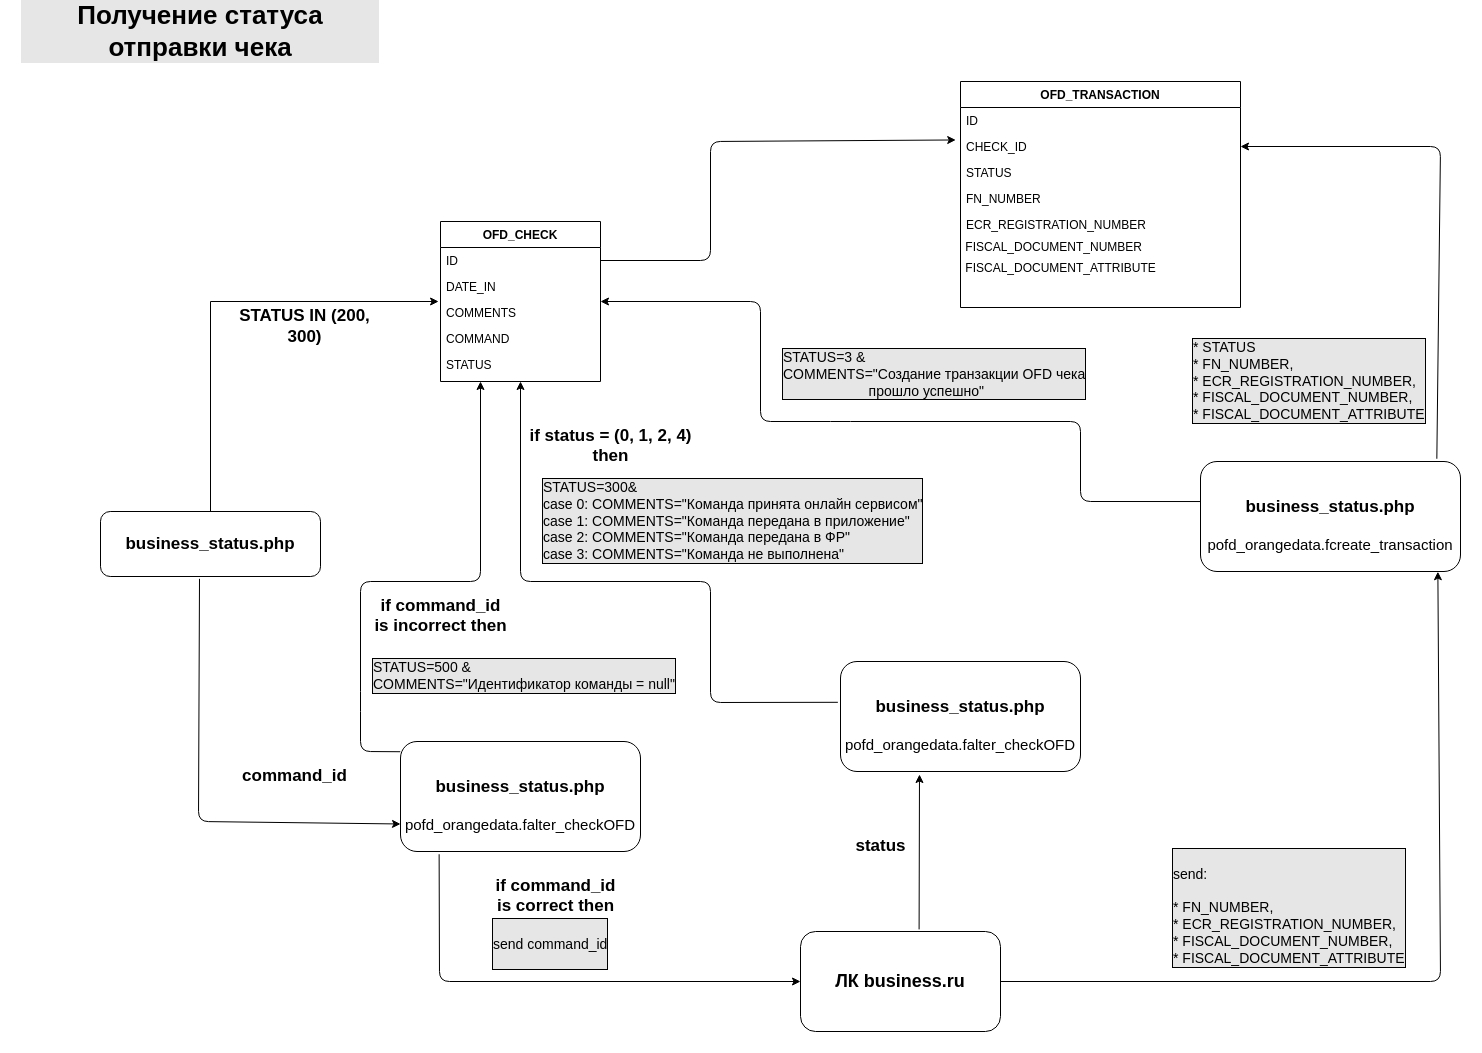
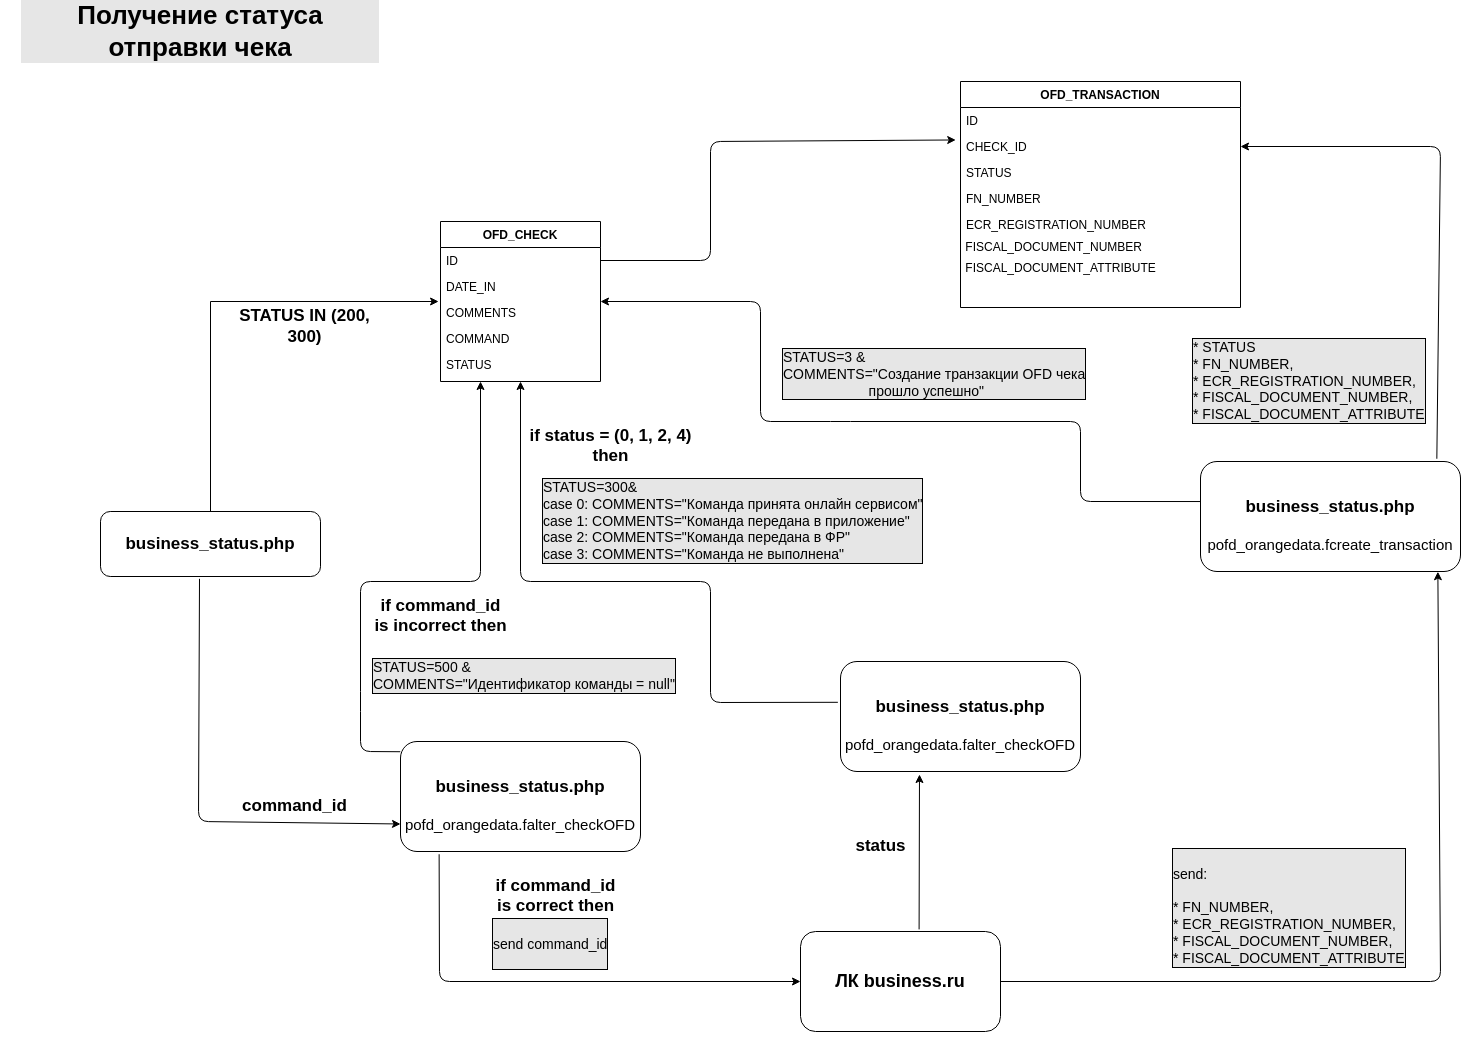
  <mxCell id="0" />
  <mxCell id="1" parent="0" />
  <mxCell id="2" style="edgeStyle=orthogonalEdgeStyle;rounded=0;orthogonalLoop=1;jettySize=auto;html=1;exitX=0.5;exitY=0;exitDx=0;exitDy=0;entryX=-0.012;entryY=0.077;entryDx=0;entryDy=0;entryPerimeter=0;fontSize=12;" parent="1" source="3" target="42" edge="1"><mxGeometry relative="1" as="geometry" /></mxCell>
  <mxCell id="3" value="&lt;div&gt;&lt;br&gt;&lt;/div&gt;&lt;div&gt;&lt;font size=&quot;1&quot;&gt;&lt;b style=&quot;font-size: 17px&quot;&gt;business_status.php&lt;/b&gt;&lt;/font&gt;&lt;/div&gt;&lt;div&gt;&lt;br&gt;&lt;/div&gt;" style="rounded=1;whiteSpace=wrap;html=1;fontSize=15;" parent="1" vertex="1"><mxGeometry x="100" y="510" width="220" height="65" as="geometry" /></mxCell>
  <mxCell id="4" value="&lt;div style=&quot;font-size: 18px&quot;&gt;&lt;b&gt;ЛК business.ru&lt;/b&gt;&lt;/div&gt;" style="rounded=1;whiteSpace=wrap;html=1;fontSize=15;" parent="1" vertex="1"><mxGeometry x="800" y="930" width="200" height="100" as="geometry" /></mxCell>
  <mxCell id="5" value="&lt;div style=&quot;font-size: 26px&quot;&gt;Получение статуса отправки чека&lt;/div&gt;" style="text;html=1;strokeColor=none;fillColor=none;align=center;verticalAlign=middle;whiteSpace=wrap;rounded=0;labelBackgroundColor=#E6E6E6;fontSize=26;fontStyle=1" parent="1" vertex="1"><mxGeometry x="20" y="20" width="360" height="20" as="geometry" /></mxCell>
  <mxCell id="6" value="" style="endArrow=classic;html=1;fontSize=12;exitX=1;exitY=0.5;exitDx=0;exitDy=0;entryX=-0.017;entryY=0.249;entryDx=0;entryDy=0;entryPerimeter=0;" parent="1" source="40" target="33" edge="1"><mxGeometry width="50" height="50" relative="1" as="geometry"><mxPoint x="790" y="270" as="sourcePoint" /><mxPoint x="840" y="220" as="targetPoint" /><Array as="points"><mxPoint x="710" y="259" /><mxPoint x="710" y="140" /></Array></mxGeometry></mxCell>
  <mxCell id="7" value="STATUS&#10;" style="text;align=left;verticalAlign=top;spacingLeft=4;spacingRight=4;overflow=hidden;rotatable=0;points=[[0,0.5],[1,0.5]];portConstraint=eastwest;rounded=0;shadow=0;html=0;" parent="1" vertex="1"><mxGeometry x="440" y="350" width="160" height="26" as="geometry" /></mxCell>
  <mxCell id="8" value="STATUS IN (200, 300)" style="text;html=1;strokeColor=none;fillColor=none;align=center;verticalAlign=middle;whiteSpace=wrap;rounded=0;labelBackgroundColor=none;fontSize=17;fontStyle=1" parent="1" vertex="1"><mxGeometry x="219" y="300" width="171" height="50" as="geometry" /></mxCell>
  <mxCell id="9" value="&lt;div&gt;&lt;br&gt;&lt;/div&gt;&lt;div&gt;&lt;font size=&quot;1&quot;&gt;&lt;b style=&quot;font-size: 17px&quot;&gt;business_status.php&lt;/b&gt;&lt;/font&gt;&lt;/div&gt;&lt;div&gt;&lt;br&gt;&lt;/div&gt;&lt;div&gt;pofd_orangedata.falter_checkOFD&lt;br&gt;&lt;/div&gt;" style="rounded=1;whiteSpace=wrap;html=1;fontSize=15;" parent="1" vertex="1"><mxGeometry x="400" y="740" width="240" height="110" as="geometry" /></mxCell>
  <mxCell id="10" value="" style="endArrow=classic;html=1;fontSize=17;exitX=0.45;exitY=1.036;exitDx=0;exitDy=0;exitPerimeter=0;entryX=0;entryY=0.75;entryDx=0;entryDy=0;" parent="1" source="3" target="9" edge="1"><mxGeometry width="50" height="50" relative="1" as="geometry"><mxPoint x="420" y="790" as="sourcePoint" /><mxPoint x="470" y="740" as="targetPoint" /><Array as="points"><mxPoint x="198" y="820" /></Array></mxGeometry></mxCell>
- <mxCell id="11" value="command_id" style="text;html=1;align=center;verticalAlign=middle;resizable=0;points=[];autosize=1;fontSize=17;fontStyle=1" parent="1" vertex="1"><mxGeometry x="239" y="760" width="110" height="30" as="geometry" /></mxCell>
+ <mxCell id="11" value="command_id" style="text;html=1;align=center;verticalAlign=middle;resizable=0;points=[];autosize=1;fontSize=17;fontStyle=1" parent="1" vertex="1"><mxGeometry x="239" y="790" width="110" height="30" as="geometry" /></mxCell>
  <mxCell id="12" value="" style="endArrow=classic;html=1;fontSize=17;exitX=-0.001;exitY=0.093;exitDx=0;exitDy=0;exitPerimeter=0;entryX=0.25;entryY=1;entryDx=0;entryDy=0;" parent="1" source="9" target="39" edge="1"><mxGeometry width="50" height="50" relative="1" as="geometry"><mxPoint x="420" y="670" as="sourcePoint" /><mxPoint x="470" y="620" as="targetPoint" /><Array as="points"><mxPoint x="360" y="750" /><mxPoint x="360" y="700" /><mxPoint x="360" y="580" /><mxPoint x="480" y="580" /></Array></mxGeometry></mxCell>
  <mxCell id="13" value="&lt;div&gt;&lt;b&gt;if command_id &lt;br&gt;&lt;/b&gt;&lt;/div&gt;&lt;div&gt;&lt;b&gt;is incorrect then&lt;/b&gt;&lt;/div&gt;&lt;div&gt;&lt;b&gt;&lt;br&gt;&lt;/b&gt;&lt;/div&gt;" style="text;html=1;align=center;verticalAlign=middle;resizable=0;points=[];autosize=1;fontSize=17;" parent="1" vertex="1"><mxGeometry x="370" y="590" width="140" height="70" as="geometry" /></mxCell>
  <mxCell id="14" value="&lt;div style=&quot;font-size: 14px&quot;&gt;&lt;span&gt;&lt;font style=&quot;font-size: 14px&quot;&gt;STATUS=500 &amp;amp; &lt;br&gt;&lt;/font&gt;&lt;/span&gt;&lt;/div&gt;&lt;div style=&quot;font-size: 14px&quot;&gt;&lt;span&gt;&lt;font style=&quot;font-size: 14px&quot;&gt;COMMENTS=&quot;Идентификатор команды = null&quot; &lt;/font&gt;&lt;/span&gt;&lt;br style=&quot;font-size: 14px&quot;&gt;&lt;span&gt;&lt;/span&gt;&lt;/div&gt;&lt;div style=&quot;font-size: 14px&quot;&gt;&lt;span&gt;&lt;/span&gt;&lt;/div&gt;" style="text;html=1;fontSize=14;align=left;labelBackgroundColor=#E6E6E6;labelBorderColor=#000000;" parent="1" vertex="1"><mxGeometry x="370" y="650" width="390" height="40" as="geometry" /></mxCell>
  <mxCell id="15" value="" style="endArrow=classic;html=1;fontSize=17;exitX=0.161;exitY=1.025;exitDx=0;exitDy=0;exitPerimeter=0;" parent="1" source="9" edge="1"><mxGeometry width="50" height="50" relative="1" as="geometry"><mxPoint x="480" y="770" as="sourcePoint" /><mxPoint x="800" y="980" as="targetPoint" /><Array as="points"><mxPoint x="439" y="980" /></Array></mxGeometry></mxCell>
  <mxCell id="16" value="&lt;div&gt;&lt;b&gt;if command_id &lt;br&gt;&lt;/b&gt;&lt;/div&gt;&lt;div&gt;&lt;b&gt;is correct then&lt;/b&gt;&lt;/div&gt;&lt;div&gt;&lt;b&gt;&lt;br&gt;&lt;/b&gt;&lt;/div&gt;" style="text;html=1;align=center;verticalAlign=middle;resizable=0;points=[];autosize=1;fontSize=17;" parent="1" vertex="1"><mxGeometry x="490" y="870" width="130" height="70" as="geometry" /></mxCell>
  <mxCell id="17" value="&lt;div&gt;&lt;br&gt;&lt;/div&gt;&lt;div&gt;send command_id&lt;/div&gt;&lt;div&gt;&lt;br&gt;&lt;/div&gt;" style="text;html=1;fontSize=14;align=left;labelBackgroundColor=#E6E6E6;labelBorderColor=#000000;" parent="1" vertex="1"><mxGeometry x="490" y="910" width="390" height="40" as="geometry" /></mxCell>
  <mxCell id="18" value="&lt;div&gt;&lt;br&gt;&lt;/div&gt;&lt;div&gt;&lt;font size=&quot;1&quot;&gt;&lt;b style=&quot;font-size: 17px&quot;&gt;business_status.php&lt;/b&gt;&lt;/font&gt;&lt;/div&gt;&lt;div&gt;&lt;br&gt;&lt;/div&gt;&lt;div&gt;pofd_orangedata.falter_checkOFD&lt;br&gt;&lt;/div&gt;" style="rounded=1;whiteSpace=wrap;html=1;fontSize=15;" parent="1" vertex="1"><mxGeometry x="840" y="660" width="240" height="110" as="geometry" /></mxCell>
  <mxCell id="19" value="" style="endArrow=classic;html=1;fontSize=17;exitX=0.593;exitY=-0.021;exitDx=0;exitDy=0;exitPerimeter=0;" parent="1" source="4" edge="1"><mxGeometry width="50" height="50" relative="1" as="geometry"><mxPoint x="870" y="860" as="sourcePoint" /><mxPoint x="919" y="773" as="targetPoint" /></mxGeometry></mxCell>
  <mxCell id="20" value="&lt;div&gt;&lt;b&gt;status&lt;/b&gt;&lt;/div&gt;" style="text;html=1;align=center;verticalAlign=middle;resizable=0;points=[];autosize=1;fontSize=17;" parent="1" vertex="1"><mxGeometry x="850" y="830" width="60" height="30" as="geometry" /></mxCell>
  <mxCell id="21" value="" style="endArrow=classic;html=1;fontSize=17;exitX=-0.011;exitY=0.371;exitDx=0;exitDy=0;exitPerimeter=0;entryX=0.5;entryY=1;entryDx=0;entryDy=0;" parent="1" source="18" target="39" edge="1"><mxGeometry width="50" height="50" relative="1" as="geometry"><mxPoint x="870" y="550" as="sourcePoint" /><mxPoint x="920" y="500" as="targetPoint" /><Array as="points"><mxPoint x="710" y="701" /><mxPoint x="710" y="580" /><mxPoint x="520" y="580" /></Array></mxGeometry></mxCell>
  <mxCell id="22" value="&lt;div&gt;STATUS=300&amp;amp;&lt;/div&gt;&lt;div&gt;case 0: COMMENTS=&quot;Команда принята онлайн сервисом&quot;&lt;/div&gt;&lt;div&gt;case 1: COMMENTS=&quot;Команда передана в приложение&quot;&lt;/div&gt;&lt;div&gt;case 2: COMMENTS=&quot;Команда передана в ФР&quot;&lt;/div&gt;&lt;div&gt;case 3: COMMENTS=&quot;Команда не выполнена&quot;&lt;br&gt;&lt;/div&gt;" style="text;html=1;fontSize=14;align=left;labelBackgroundColor=#E6E6E6;labelBorderColor=#000000;" parent="1" vertex="1"><mxGeometry x="540" y="470" width="390" height="40" as="geometry" /></mxCell>
  <mxCell id="23" value="&lt;div&gt;&lt;b&gt;if status = (0, 1, 2, 4)&lt;/b&gt;&lt;/div&gt;&lt;div&gt;&lt;b&gt;then&lt;/b&gt;&lt;/div&gt;&lt;div&gt;&lt;b&gt;&lt;br&gt;&lt;/b&gt;&lt;/div&gt;" style="text;html=1;align=center;verticalAlign=middle;resizable=0;points=[];autosize=1;fontSize=17;" parent="1" vertex="1"><mxGeometry x="520" y="420" width="180" height="70" as="geometry" /></mxCell>
  <mxCell id="24" value="&lt;div&gt;&lt;br&gt;&lt;/div&gt;&lt;div&gt;&lt;font size=&quot;1&quot;&gt;&lt;b style=&quot;font-size: 17px&quot;&gt;business_status.php&lt;/b&gt;&lt;/font&gt;&lt;/div&gt;&lt;div&gt;&lt;br&gt;&lt;/div&gt;&lt;div&gt;pofd_orangedata.fcreate_transaction&lt;br&gt;&lt;/div&gt;" style="rounded=1;whiteSpace=wrap;html=1;fontSize=15;" parent="1" vertex="1"><mxGeometry x="1200" y="460" width="260" height="110" as="geometry" /></mxCell>
  <mxCell id="25" value="" style="endArrow=classic;html=1;fontSize=17;exitX=1;exitY=0.5;exitDx=0;exitDy=0;entryX=0.913;entryY=1.002;entryDx=0;entryDy=0;entryPerimeter=0;" parent="1" source="4" target="24" edge="1"><mxGeometry width="50" height="50" relative="1" as="geometry"><mxPoint x="1050" y="820" as="sourcePoint" /><mxPoint x="1403" y="570" as="targetPoint" /><Array as="points"><mxPoint x="1440" y="980" /></Array></mxGeometry></mxCell>
  <mxCell id="26" value="&lt;div&gt;&lt;br&gt;&lt;/div&gt;&lt;div&gt;send: &lt;br&gt;&lt;/div&gt;&lt;div&gt;&lt;br&gt;* FN_NUMBER,&lt;/div&gt;&lt;div&gt;* ECR_REGISTRATION_NUMBER,&lt;/div&gt;&lt;div&gt;* FISCAL_DOCUMENT_NUMBER,&lt;/div&gt;&lt;div&gt;* FISCAL_DOCUMENT_ATTRIBUTE&lt;br&gt;&lt;/div&gt;" style="text;html=1;fontSize=14;align=left;labelBackgroundColor=#E6E6E6;labelBorderColor=#000000;" parent="1" vertex="1"><mxGeometry x="1170" y="840" width="70" height="120" as="geometry" /></mxCell>
  <mxCell id="27" value="&lt;div&gt;* STATUS&lt;br&gt;* FN_NUMBER,&lt;/div&gt;&lt;div&gt;* ECR_REGISTRATION_NUMBER,&lt;/div&gt;&lt;div&gt;* FISCAL_DOCUMENT_NUMBER,&lt;/div&gt;&lt;div&gt;* FISCAL_DOCUMENT_ATTRIBUTE&lt;br&gt;&lt;/div&gt;" style="text;html=1;fontSize=14;align=left;labelBackgroundColor=#E6E6E6;labelBorderColor=#000000;" parent="1" vertex="1"><mxGeometry x="1190" y="330" width="70" height="120" as="geometry" /></mxCell>
  <mxCell id="28" value="" style="endArrow=classic;html=1;fontSize=17;exitX=0.909;exitY=-0.025;exitDx=0;exitDy=0;exitPerimeter=0;entryX=1;entryY=0.5;entryDx=0;entryDy=0;" parent="1" source="24" target="33" edge="1"><mxGeometry width="50" height="50" relative="1" as="geometry"><mxPoint x="1110" y="380" as="sourcePoint" /><mxPoint x="1436" y="140" as="targetPoint" /><Array as="points"><mxPoint x="1440" y="145" /></Array></mxGeometry></mxCell>
  <mxCell id="29" value="" style="endArrow=classic;html=1;fontSize=17;exitX=0;exitY=0.364;exitDx=0;exitDy=0;exitPerimeter=0;" parent="1" source="24" edge="1"><mxGeometry width="50" height="50" relative="1" as="geometry"><mxPoint x="1000" y="500" as="sourcePoint" /><mxPoint x="600" y="300" as="targetPoint" /><Array as="points"><mxPoint x="1080" y="500" /><mxPoint x="1080" y="420" /><mxPoint x="840" y="420" /><mxPoint x="760" y="420" /><mxPoint x="760" y="300" /></Array></mxGeometry></mxCell>
  <mxCell id="30" value="&lt;div&gt;STATUS=3 &amp;amp; &lt;br&gt;&lt;/div&gt;&lt;div&gt;COMMENTS=&quot;Создание транзакции OFD чека &lt;br&gt;&lt;/div&gt;&lt;div&gt;&amp;nbsp;&amp;nbsp;&amp;nbsp;&amp;nbsp;&amp;nbsp;&amp;nbsp;&amp;nbsp;&amp;nbsp;&amp;nbsp;&amp;nbsp;&amp;nbsp;&amp;nbsp;&amp;nbsp;&amp;nbsp;&amp;nbsp;&amp;nbsp;&amp;nbsp;&amp;nbsp;&amp;nbsp;&amp;nbsp;&amp;nbsp; прошло успешно&quot;&lt;/div&gt;" style="text;html=1;fontSize=14;align=left;labelBackgroundColor=#E6E6E6;labelBorderColor=#000000;" parent="1" vertex="1"><mxGeometry x="780" y="340" width="70" height="120" as="geometry" /></mxCell>
  <mxCell id="31" value="OFD_TRANSACTION&#10;" style="swimlane;fontStyle=1;align=center;verticalAlign=top;childLayout=stackLayout;horizontal=1;startSize=26;horizontalStack=0;resizeParent=1;resizeLast=0;collapsible=1;marginBottom=0;rounded=0;shadow=0;strokeWidth=1;" parent="1" vertex="1"><mxGeometry x="960" y="80" width="280" height="226" as="geometry"><mxRectangle x="230" y="140" width="160" height="26" as="alternateBounds" /></mxGeometry></mxCell>
  <mxCell id="32" value="ID" style="text;align=left;verticalAlign=top;spacingLeft=4;spacingRight=4;overflow=hidden;rotatable=0;points=[[0,0.5],[1,0.5]];portConstraint=eastwest;" parent="31" vertex="1"><mxGeometry y="26" width="280" height="26" as="geometry" /></mxCell>
  <mxCell id="33" value="CHECK_ID" style="text;align=left;verticalAlign=top;spacingLeft=4;spacingRight=4;overflow=hidden;rotatable=0;points=[[0,0.5],[1,0.5]];portConstraint=eastwest;rounded=0;shadow=0;html=0;" parent="31" vertex="1"><mxGeometry y="52" width="280" height="26" as="geometry" /></mxCell>
  <mxCell id="34" value="STATUS" style="text;align=left;verticalAlign=top;spacingLeft=4;spacingRight=4;overflow=hidden;rotatable=0;points=[[0,0.5],[1,0.5]];portConstraint=eastwest;rounded=0;shadow=0;html=0;" parent="31" vertex="1"><mxGeometry y="78" width="280" height="26" as="geometry" /></mxCell>
  <mxCell id="35" value="FN_NUMBER" style="text;align=left;verticalAlign=top;spacingLeft=4;spacingRight=4;overflow=hidden;rotatable=0;points=[[0,0.5],[1,0.5]];portConstraint=eastwest;rounded=0;shadow=0;html=0;" parent="31" vertex="1"><mxGeometry y="104" width="280" height="26" as="geometry" /></mxCell>
  <mxCell id="36" value="ECR_REGISTRATION_NUMBER" style="text;align=left;verticalAlign=top;spacingLeft=4;spacingRight=4;overflow=hidden;rotatable=0;points=[[0,0.5],[1,0.5]];portConstraint=eastwest;rounded=0;shadow=0;html=0;" parent="31" vertex="1"><mxGeometry y="130" width="280" height="26" as="geometry" /></mxCell>
  <mxCell id="37" value="&amp;nbsp;FISCAL_DOCUMENT_NUMBER" style="text;html=1;align=left;verticalAlign=middle;resizable=0;points=[];autosize=1;fontSize=12;" parent="31" vertex="1"><mxGeometry y="156" width="280" height="20" as="geometry" /></mxCell>
  <mxCell id="38" value="&amp;nbsp;FISCAL_DOCUMENT_ATTRIBUTE&lt;div&gt;&lt;br&gt;&lt;/div&gt;&lt;div&gt;&lt;br&gt;&lt;/div&gt;" style="text;html=1;align=left;verticalAlign=middle;resizable=0;points=[];autosize=1;fontSize=12;" parent="31" vertex="1"><mxGeometry y="176" width="280" height="50" as="geometry" /></mxCell>
  <mxCell id="39" value="OFD_CHECK" style="swimlane;fontStyle=1;align=center;verticalAlign=top;childLayout=stackLayout;horizontal=1;startSize=26;horizontalStack=0;resizeParent=1;resizeLast=0;collapsible=1;marginBottom=0;rounded=0;shadow=0;strokeWidth=1;" parent="1" vertex="1"><mxGeometry x="440" y="220" width="160" height="160" as="geometry"><mxRectangle x="230" y="140" width="160" height="26" as="alternateBounds" /></mxGeometry></mxCell>
  <mxCell id="40" value="ID" style="text;align=left;verticalAlign=top;spacingLeft=4;spacingRight=4;overflow=hidden;rotatable=0;points=[[0,0.5],[1,0.5]];portConstraint=eastwest;" parent="39" vertex="1"><mxGeometry y="26" width="160" height="26" as="geometry" /></mxCell>
  <mxCell id="41" value="DATE_IN" style="text;align=left;verticalAlign=top;spacingLeft=4;spacingRight=4;overflow=hidden;rotatable=0;points=[[0,0.5],[1,0.5]];portConstraint=eastwest;rounded=0;shadow=0;html=0;" parent="39" vertex="1"><mxGeometry y="52" width="160" height="26" as="geometry" /></mxCell>
  <mxCell id="42" value="COMMENTS" style="text;align=left;verticalAlign=top;spacingLeft=4;spacingRight=4;overflow=hidden;rotatable=0;points=[[0,0.5],[1,0.5]];portConstraint=eastwest;rounded=0;shadow=0;html=0;" parent="39" vertex="1"><mxGeometry y="78" width="160" height="26" as="geometry" /></mxCell>
  <mxCell id="43" value="COMMAND" style="text;align=left;verticalAlign=top;spacingLeft=4;spacingRight=4;overflow=hidden;rotatable=0;points=[[0,0.5],[1,0.5]];portConstraint=eastwest;rounded=0;shadow=0;html=0;" parent="39" vertex="1"><mxGeometry y="104" width="160" height="26" as="geometry" /></mxCell>
